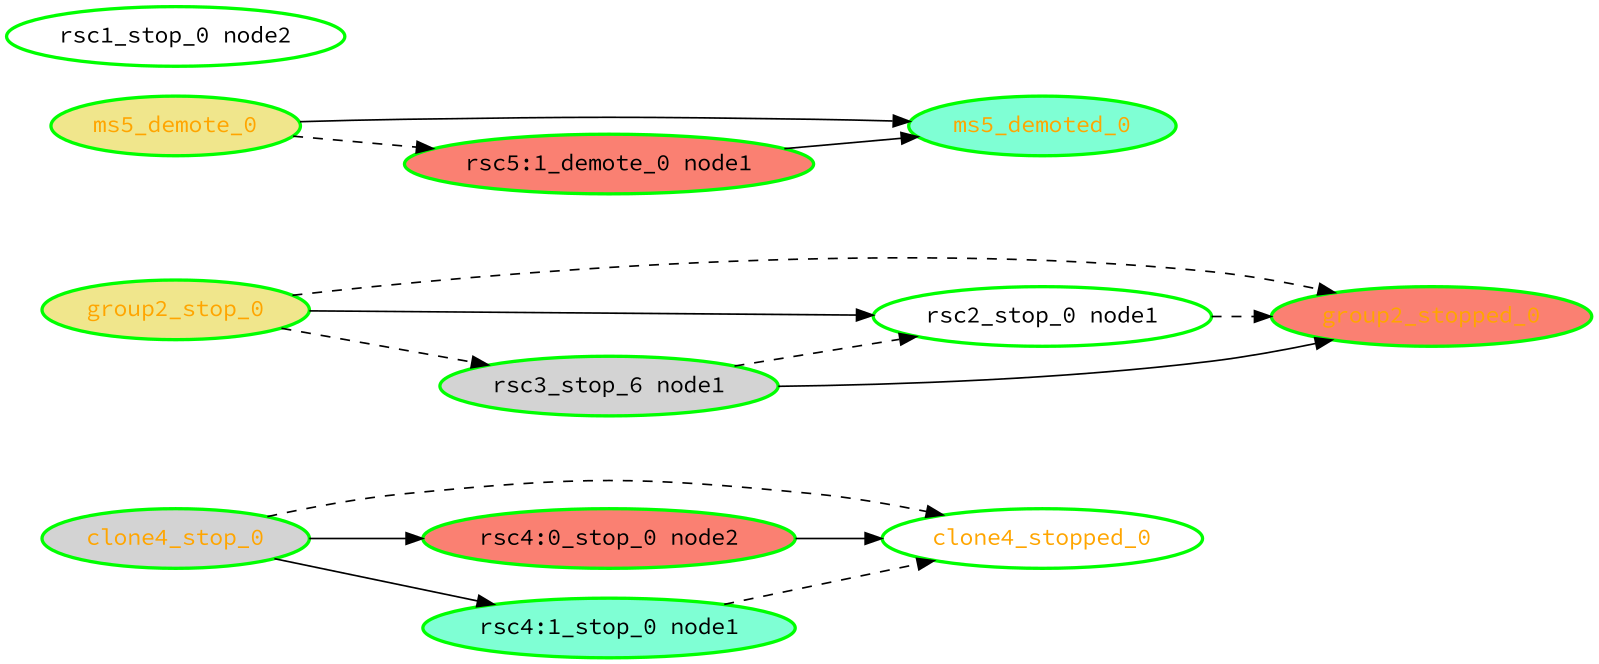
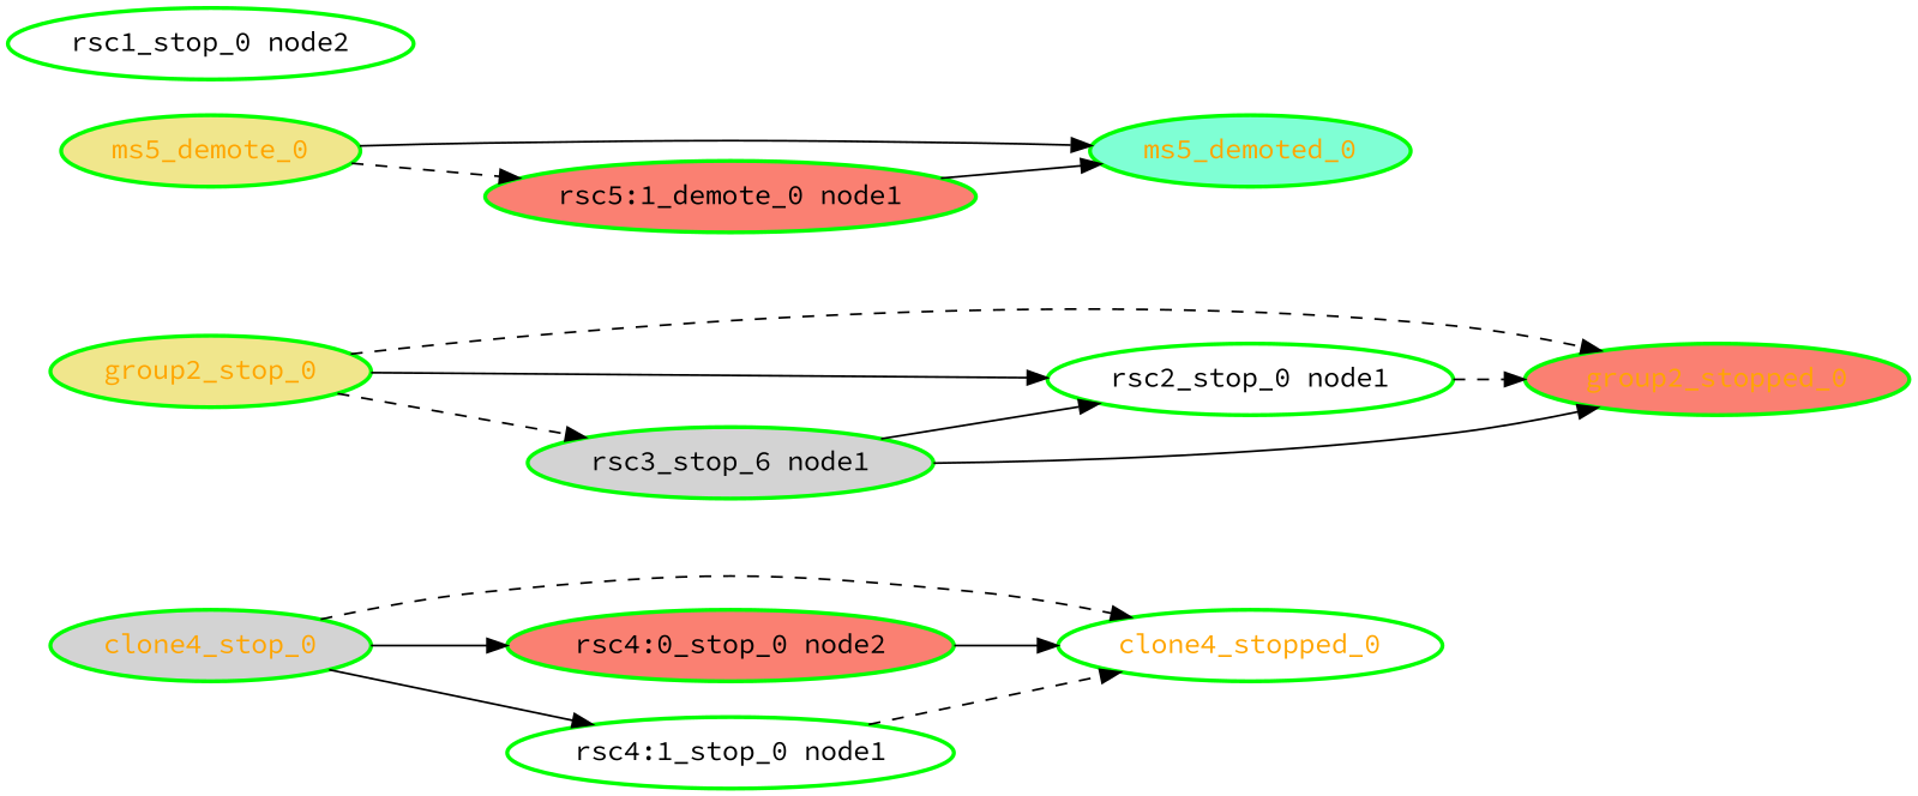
  digraph {
    fontname="Source Code Pro"
    rankdir=LR
    node [color=green fillcolor=white fontcolor=orange fontname="Source Code Pro" style="bold,filled"]
    edge [fontname="Source Code Pro" style=dashed]
    clone4_stop_0 [fillcolor=lightgrey]
    clone4_stopped_0
    "rsc4:0_stop_0 node2" [fillcolor=salmon fontcolor=black]
-   "rsc4:1_stop_0 node1" [fillcolor=aquamarine fontcolor=black]
+   "rsc4:1_stop_0 node1" [fontcolor=black]
    group2_stop_0 [fillcolor=khaki]
    group2_stopped_0 [fillcolor=salmon]
    "rsc2_stop_0 node1" [fontcolor=black]
    n8 [fillcolor=lightgrey fontcolor=black label="rsc3_stop_6 node1"]
    ms5_demote_0 [fillcolor=khaki]
    ms5_demoted_0 [fillcolor=aquamarine]
    "rsc5:1_demote_0 node1" [fillcolor=salmon fontcolor=black]
    "rsc1_stop_0 node2" [fontcolor=black]
    clone4_stop_0 -> clone4_stopped_0
    clone4_stop_0 -> "rsc4:0_stop_0 node2" [style=solid]
    clone4_stop_0 -> "rsc4:1_stop_0 node1" [style=solid]
    "rsc4:0_stop_0 node2" -> clone4_stopped_0 [style=solid]
    "rsc4:1_stop_0 node1" -> clone4_stopped_0
    group2_stop_0 -> group2_stopped_0
    group2_stop_0 -> "rsc2_stop_0 node1" [style=solid]
    group2_stop_0 -> n8
    "rsc2_stop_0 node1" -> group2_stopped_0
    n8 -> group2_stopped_0 [style=solid]
-   n8 -> "rsc2_stop_0 node1"
+   n8 -> "rsc2_stop_0 node1" [style=solid]
    ms5_demote_0 -> ms5_demoted_0 [style=solid]
    ms5_demote_0 -> "rsc5:1_demote_0 node1"
    "rsc5:1_demote_0 node1" -> ms5_demoted_0 [style=solid]
  }
